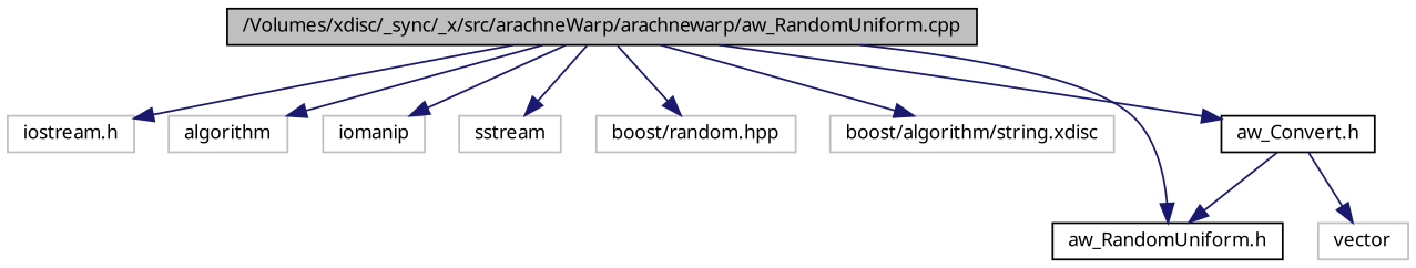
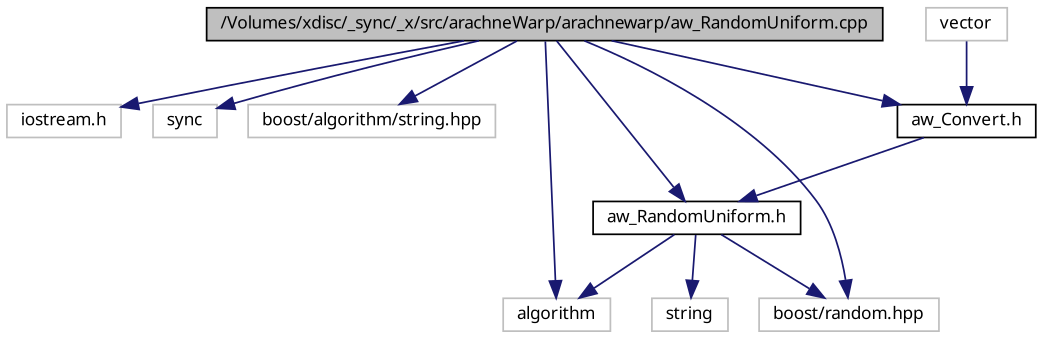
  digraph {
    node [color=grey75 fillcolor=white fontname="FreeSans.ttf" fontsize=10 shape=record style=filled]
    edge [color=midnightblue fontname="FreeSans.ttf" fontsize=10 labelfontname="FreeSans.ttf" labelfontsize=10 style=solid]
    n1 [color=black fillcolor=grey75 fontcolor=black height=0.2 label="/Volumes/xdisc/_sync/_x/src/arachneWarp/arachnewarp/aw_RandomUniform.cpp" width=0.4]
    n2 [height=0.2 label="iostream.h" width=0.4]
    n3 [height=0.2 label=algorithm width=0.4]
-   n4 [height=0.2 label=iomanip width=0.4]
-   n5 [height=0.2 label=sstream width=0.4]
+   n5 [height=0.2 label=sync width=0.4]
    n6 [height=0.2 label="boost/random.hpp" width=0.4]
-   n7 [height=0.2 label="boost/algorithm/string.xdisc" width=0.4]
+   n7 [height=0.2 label="boost/algorithm/string.hpp" width=0.4]
    n8 [color=black height=0.2 label="aw_RandomUniform.h" width=0.4]
    n9 [color=black height=0.2 label="aw_Convert.h" width=0.4]
+   n10 [height=0.2 label=string width=0.4]
    n11 [height=0.2 label=vector width=0.4]
    n1 -> n2
    n1 -> n3
-   n1 -> n4
    n1 -> n5
    n1 -> n6
    n1 -> n7
    n1 -> n8
    n1 -> n9
+   n8 -> n3
+   n8 -> n6
+   n8 -> n10
    n9 -> n8
-   n9 -> n11
+   n11 -> n9
  }
